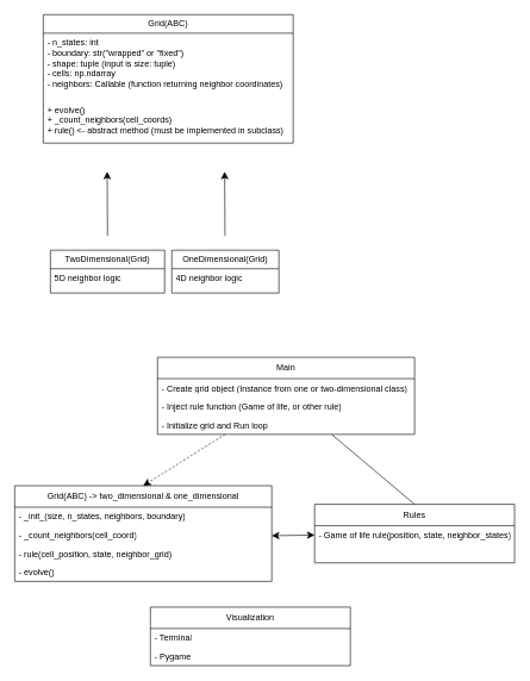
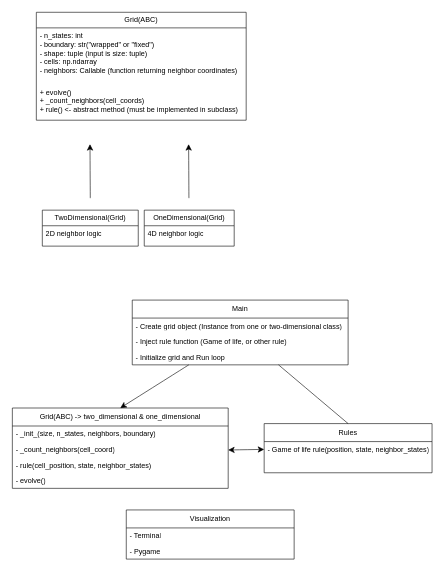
  <mxCell id="0" />
  <mxCell id="1" parent="0" />
  <mxCell id="2" value="Grid(ABC)" style="swimlane;fontStyle=0;childLayout=stackLayout;horizontal=1;startSize=26;fillColor=none;horizontalStack=0;resizeParent=1;resizeParentMax=0;resizeLast=0;collapsible=1;marginBottom=0;whiteSpace=wrap;html=1;" vertex="1" parent="1"><mxGeometry x="60" y="20" width="350" height="180" as="geometry" /></mxCell>
  <mxCell id="3" value="&lt;div&gt;&lt;span style=&quot;background-color: transparent; color: light-dark(rgb(0, 0, 0), rgb(255, 255, 255));&quot;&gt;- n_states: int&lt;/span&gt;&lt;/div&gt;&lt;div&gt;- boundary: str(&quot;wrapped&quot; or &quot;fixed&quot;)&lt;/div&gt;&lt;div&gt;- shape: tuple (input is size: tuple)&lt;/div&gt;&lt;div&gt;- cells: np.ndarray&lt;/div&gt;&lt;div&gt;- neighbors: Callable (function returning neighbor coordinates)&lt;/div&gt;" style="text;strokeColor=none;fillColor=none;align=left;verticalAlign=top;spacingLeft=4;spacingRight=4;overflow=hidden;rotatable=0;points=[[0,0.5],[1,0.5]];portConstraint=eastwest;whiteSpace=wrap;html=1;" vertex="1" parent="2"><mxGeometry y="26" width="350" height="94" as="geometry" /></mxCell>
  <mxCell id="4" value="+ evolve()&lt;div&gt;+ _count_neighbors(cell_coords)&lt;/div&gt;&lt;div&gt;+ rule() &amp;lt;- abstract method (must be implemented in subclass)&lt;/div&gt;" style="text;strokeColor=none;fillColor=none;align=left;verticalAlign=top;spacingLeft=4;spacingRight=4;overflow=hidden;rotatable=0;points=[[0,0.5],[1,0.5]];portConstraint=eastwest;whiteSpace=wrap;html=1;" vertex="1" parent="2"><mxGeometry y="120" width="350" height="60" as="geometry" /></mxCell>
  <mxCell id="5" value="" style="endArrow=classic;html=1;rounded=0;fontSize=12;startSize=8;endSize=8;curved=1;" edge="1" parent="1"><mxGeometry width="50" height="50" relative="1" as="geometry"><mxPoint x="150" y="330" as="sourcePoint" /><mxPoint x="149.5" y="240" as="targetPoint" /></mxGeometry></mxCell>
  <mxCell id="6" value="TwoDimensional(Grid)" style="swimlane;fontStyle=0;childLayout=stackLayout;horizontal=1;startSize=26;fillColor=none;horizontalStack=0;resizeParent=1;resizeParentMax=0;resizeLast=0;collapsible=1;marginBottom=0;whiteSpace=wrap;html=1;" vertex="1" parent="1"><mxGeometry x="70" y="350" width="160" height="60" as="geometry" /></mxCell>
- <mxCell id="7" value="5D neighbor logic" style="text;strokeColor=none;fillColor=none;align=left;verticalAlign=top;spacingLeft=4;spacingRight=4;overflow=hidden;rotatable=0;points=[[0,0.5],[1,0.5]];portConstraint=eastwest;whiteSpace=wrap;html=1;" vertex="1" parent="6"><mxGeometry y="26" width="160" height="34" as="geometry" /></mxCell>
+ <mxCell id="7" value="2D neighbor logic" style="text;strokeColor=none;fillColor=none;align=left;verticalAlign=top;spacingLeft=4;spacingRight=4;overflow=hidden;rotatable=0;points=[[0,0.5],[1,0.5]];portConstraint=eastwest;whiteSpace=wrap;html=1;" vertex="1" parent="6"><mxGeometry y="26" width="160" height="34" as="geometry" /></mxCell>
  <mxCell id="8" value="" style="endArrow=classic;html=1;rounded=0;fontSize=12;startSize=8;endSize=8;curved=1;" edge="1" parent="1"><mxGeometry width="50" height="50" relative="1" as="geometry"><mxPoint x="314.5" y="330" as="sourcePoint" /><mxPoint x="314" y="240" as="targetPoint" /></mxGeometry></mxCell>
  <mxCell id="9" value="OneDimensional(Grid)" style="swimlane;fontStyle=0;childLayout=stackLayout;horizontal=1;startSize=26;fillColor=none;horizontalStack=0;resizeParent=1;resizeParentMax=0;resizeLast=0;collapsible=1;marginBottom=0;whiteSpace=wrap;html=1;" vertex="1" parent="1"><mxGeometry x="240" y="350" width="150" height="60" as="geometry" /></mxCell>
  <mxCell id="10" value="4D neighbor logic" style="text;strokeColor=none;fillColor=none;align=left;verticalAlign=top;spacingLeft=4;spacingRight=4;overflow=hidden;rotatable=0;points=[[0,0.5],[1,0.5]];portConstraint=eastwest;whiteSpace=wrap;html=1;" vertex="1" parent="9"><mxGeometry y="26" width="150" height="34" as="geometry" /></mxCell>
- <mxCell id="11" value="" style="edgeStyle=none;curved=1;rounded=0;orthogonalLoop=1;jettySize=auto;html=1;fontSize=12;startSize=8;endSize=8;entryX=0.5;entryY=0;entryDx=0;entryDy=0;dashed=1;" edge="1" parent="1" source="13" target="17"><mxGeometry relative="1" as="geometry" /></mxCell>
+ <mxCell id="11" value="" style="edgeStyle=none;curved=1;rounded=0;orthogonalLoop=1;jettySize=auto;html=1;fontSize=12;startSize=8;endSize=8;entryX=0.5;entryY=0;entryDx=0;entryDy=0;" edge="1" parent="1" source="13" target="17"><mxGeometry relative="1" as="geometry" /></mxCell>
  <mxCell id="12" value="" style="edgeStyle=none;curved=1;rounded=0;orthogonalLoop=1;jettySize=auto;html=1;fontSize=12;startSize=8;endSize=8;entryX=0.5;entryY=0;entryDx=0;entryDy=0;endArrow=none;" edge="1" parent="1" source="13" target="22"><mxGeometry relative="1" as="geometry" /></mxCell>
  <mxCell id="13" value="Main" style="swimlane;fontStyle=0;childLayout=stackLayout;horizontal=1;startSize=30;fillColor=none;horizontalStack=0;resizeParent=1;resizeParentMax=0;resizeLast=0;collapsible=1;marginBottom=0;whiteSpace=wrap;html=1;" vertex="1" parent="1"><mxGeometry x="220" y="500" width="360" height="108" as="geometry" /></mxCell>
  <mxCell id="14" value="- Create grid object (Instance from one or two-dimensional class)" style="text;strokeColor=none;fillColor=none;align=left;verticalAlign=top;spacingLeft=4;spacingRight=4;overflow=hidden;rotatable=0;points=[[0,0.5],[1,0.5]];portConstraint=eastwest;whiteSpace=wrap;html=1;" vertex="1" parent="13"><mxGeometry y="30" width="360" height="26" as="geometry" /></mxCell>
  <mxCell id="15" value="- Inject rule function (Game of life, or other rule)" style="text;strokeColor=none;fillColor=none;align=left;verticalAlign=top;spacingLeft=4;spacingRight=4;overflow=hidden;rotatable=0;points=[[0,0.5],[1,0.5]];portConstraint=eastwest;whiteSpace=wrap;html=1;" vertex="1" parent="13"><mxGeometry y="56" width="360" height="26" as="geometry" /></mxCell>
  <mxCell id="16" value="- Initialize grid and Run loop" style="text;strokeColor=none;fillColor=none;align=left;verticalAlign=top;spacingLeft=4;spacingRight=4;overflow=hidden;rotatable=0;points=[[0,0.5],[1,0.5]];portConstraint=eastwest;whiteSpace=wrap;html=1;" vertex="1" parent="13"><mxGeometry y="82" width="360" height="26" as="geometry" /></mxCell>
  <mxCell id="17" value="Grid(ABC) -&amp;gt; two_dimensional &amp;amp; one_dimensional" style="swimlane;fontStyle=0;childLayout=stackLayout;horizontal=1;startSize=30;fillColor=none;horizontalStack=0;resizeParent=1;resizeParentMax=0;resizeLast=0;collapsible=1;marginBottom=0;whiteSpace=wrap;html=1;" vertex="1" parent="1"><mxGeometry x="20" y="680" width="360" height="134" as="geometry" /></mxCell>
  <mxCell id="18" value="- _init_(size, n_states, neighbors, boundary)" style="text;strokeColor=none;fillColor=none;align=left;verticalAlign=top;spacingLeft=4;spacingRight=4;overflow=hidden;rotatable=0;points=[[0,0.5],[1,0.5]];portConstraint=eastwest;whiteSpace=wrap;html=1;" vertex="1" parent="17"><mxGeometry y="30" width="360" height="26" as="geometry" /></mxCell>
  <mxCell id="19" value="- _count_neighbors(cell_coord)" style="text;strokeColor=none;fillColor=none;align=left;verticalAlign=top;spacingLeft=4;spacingRight=4;overflow=hidden;rotatable=0;points=[[0,0.5],[1,0.5]];portConstraint=eastwest;whiteSpace=wrap;html=1;" vertex="1" parent="17"><mxGeometry y="56" width="360" height="26" as="geometry" /></mxCell>
- <mxCell id="20" value="- rule(cell_position, state, neighbor_grid)&lt;div&gt;&lt;br&gt;&lt;/div&gt;" style="text;strokeColor=none;fillColor=none;align=left;verticalAlign=top;spacingLeft=4;spacingRight=4;overflow=hidden;rotatable=0;points=[[0,0.5],[1,0.5]];portConstraint=eastwest;whiteSpace=wrap;html=1;" vertex="1" parent="17"><mxGeometry y="82" width="360" height="26" as="geometry" /></mxCell>
+ <mxCell id="20" value="- rule(cell_position, state, neighbor_states)&lt;div&gt;&lt;br&gt;&lt;/div&gt;" style="text;strokeColor=none;fillColor=none;align=left;verticalAlign=top;spacingLeft=4;spacingRight=4;overflow=hidden;rotatable=0;points=[[0,0.5],[1,0.5]];portConstraint=eastwest;whiteSpace=wrap;html=1;" vertex="1" parent="17"><mxGeometry y="82" width="360" height="26" as="geometry" /></mxCell>
  <mxCell id="21" value="&lt;div&gt;- evolve()&lt;/div&gt;" style="text;strokeColor=none;fillColor=none;align=left;verticalAlign=top;spacingLeft=4;spacingRight=4;overflow=hidden;rotatable=0;points=[[0,0.5],[1,0.5]];portConstraint=eastwest;whiteSpace=wrap;html=1;" vertex="1" parent="17"><mxGeometry y="108" width="360" height="26" as="geometry" /></mxCell>
  <mxCell id="22" value="Rules" style="swimlane;fontStyle=0;childLayout=stackLayout;horizontal=1;startSize=30;fillColor=none;horizontalStack=0;resizeParent=1;resizeParentMax=0;resizeLast=0;collapsible=1;marginBottom=0;whiteSpace=wrap;html=1;" vertex="1" parent="1"><mxGeometry x="440" y="706" width="280" height="82" as="geometry" /></mxCell>
  <mxCell id="23" value="- Game of life rule(position, state, neighbor_states)" style="text;strokeColor=none;fillColor=none;align=left;verticalAlign=top;spacingLeft=4;spacingRight=4;overflow=hidden;rotatable=0;points=[[0,0.5],[1,0.5]];portConstraint=eastwest;whiteSpace=wrap;html=1;" vertex="1" parent="22"><mxGeometry y="30" width="280" height="26" as="geometry" /></mxCell>
  <mxCell id="24" value="&lt;div&gt;&lt;br&gt;&lt;/div&gt;" style="text;strokeColor=none;fillColor=none;align=left;verticalAlign=top;spacingLeft=4;spacingRight=4;overflow=hidden;rotatable=0;points=[[0,0.5],[1,0.5]];portConstraint=eastwest;whiteSpace=wrap;html=1;" vertex="1" parent="22"><mxGeometry y="56" width="280" height="26" as="geometry" /></mxCell>
  <mxCell id="25" value="" style="endArrow=classic;startArrow=classic;html=1;rounded=0;fontSize=12;startSize=8;endSize=8;curved=1;entryX=0;entryY=0.5;entryDx=0;entryDy=0;" edge="1" parent="1"><mxGeometry width="50" height="50" relative="1" as="geometry"><mxPoint x="380" y="750" as="sourcePoint" /><mxPoint x="440" y="749" as="targetPoint" /></mxGeometry></mxCell>
  <mxCell id="26" value="Visualization" style="swimlane;fontStyle=0;childLayout=stackLayout;horizontal=1;startSize=30;fillColor=none;horizontalStack=0;resizeParent=1;resizeParentMax=0;resizeLast=0;collapsible=1;marginBottom=0;whiteSpace=wrap;html=1;" vertex="1" parent="1"><mxGeometry x="210" y="850" width="280" height="82" as="geometry" /></mxCell>
  <mxCell id="27" value="- Terminal&lt;div&gt;&lt;br&gt;&lt;/div&gt;" style="text;strokeColor=none;fillColor=none;align=left;verticalAlign=top;spacingLeft=4;spacingRight=4;overflow=hidden;rotatable=0;points=[[0,0.5],[1,0.5]];portConstraint=eastwest;whiteSpace=wrap;html=1;" vertex="1" parent="26"><mxGeometry y="30" width="280" height="26" as="geometry" /></mxCell>
  <mxCell id="28" value="- Pygame" style="text;strokeColor=none;fillColor=none;align=left;verticalAlign=top;spacingLeft=4;spacingRight=4;overflow=hidden;rotatable=0;points=[[0,0.5],[1,0.5]];portConstraint=eastwest;whiteSpace=wrap;html=1;" vertex="1" parent="26"><mxGeometry y="56" width="280" height="26" as="geometry" /></mxCell>
